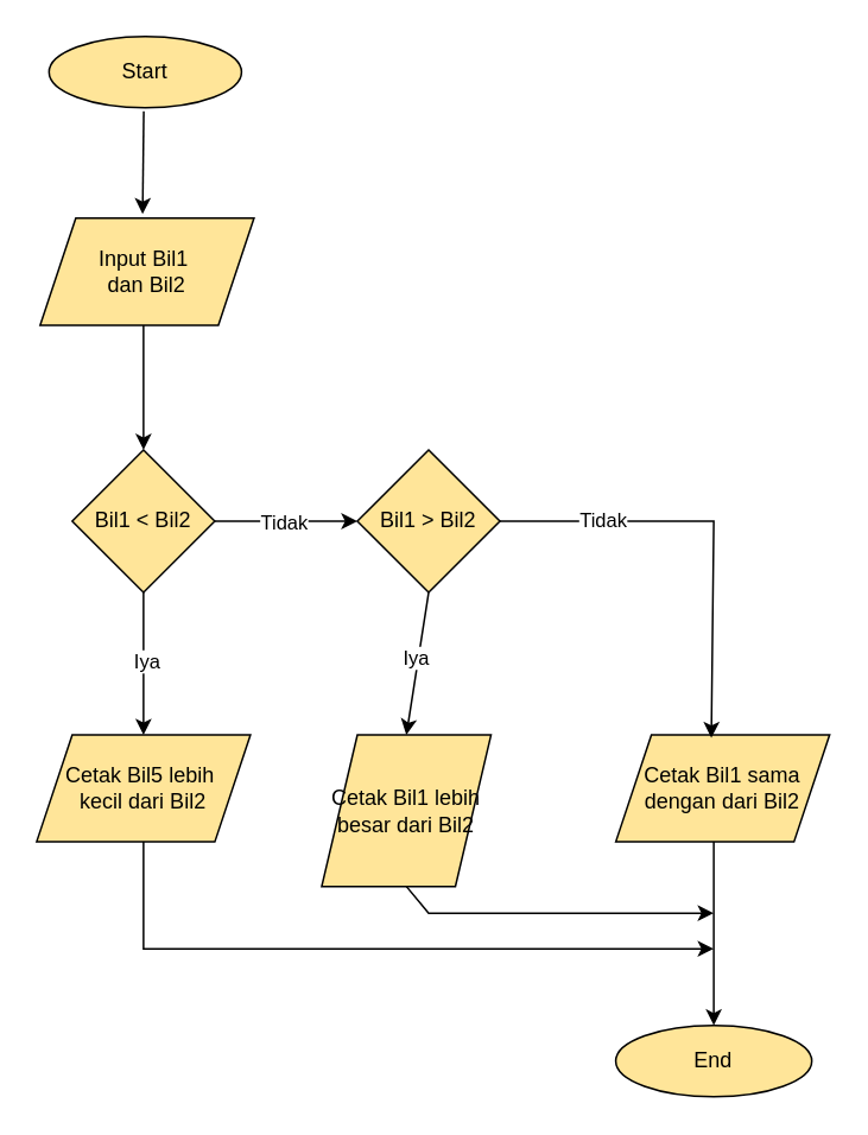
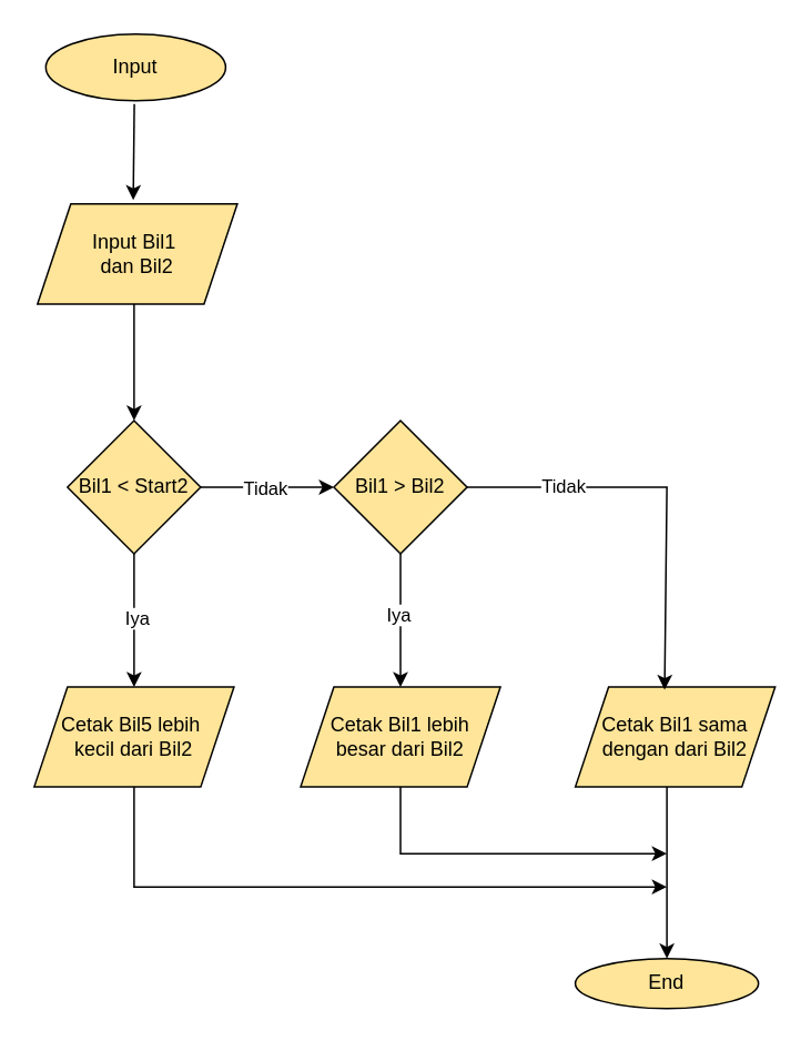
  <mxCell id="0" />
  <mxCell id="1" parent="0" />
  <mxCell id="2" value="Input Bil1&amp;nbsp;&lt;div&gt;dan Bil2&lt;/div&gt;" style="shape=parallelogram;perimeter=parallelogramPerimeter;whiteSpace=wrap;html=1;fixedSize=1;fillColor=#FFE599;" vertex="1" parent="1"><mxGeometry x="22" y="122" width="120" height="60" as="geometry" /></mxCell>
- <mxCell id="3" value="Bil1 &amp;lt; Bil2" style="rhombus;whiteSpace=wrap;html=1;fillColor=#FFE599;" vertex="1" parent="1"><mxGeometry x="40" y="252" width="80" height="80" as="geometry" /></mxCell>
+ <mxCell id="3" value="Bil1 &amp;lt; Start2" style="rhombus;whiteSpace=wrap;html=1;fillColor=#FFE599;" vertex="1" parent="1"><mxGeometry x="40" y="252" width="80" height="80" as="geometry" /></mxCell>
  <mxCell id="4" value="Bil1 &amp;gt; Bil2" style="rhombus;whiteSpace=wrap;html=1;fillColor=#FFE599;" vertex="1" parent="1"><mxGeometry x="200" y="252" width="80" height="80" as="geometry" /></mxCell>
  <mxCell id="5" value="Cetak Bil5&amp;nbsp;&lt;span style=&quot;background-color: initial;&quot;&gt;lebih&amp;nbsp;&lt;/span&gt;&lt;div&gt;&lt;span style=&quot;background-color: initial;&quot;&gt;kecil dari Bil2&lt;/span&gt;&lt;/div&gt;" style="shape=parallelogram;perimeter=parallelogramPerimeter;whiteSpace=wrap;html=1;fixedSize=1;fillColor=#FFE599;" vertex="1" parent="1"><mxGeometry x="20" y="412" width="120" height="60" as="geometry" /></mxCell>
- <mxCell id="6" value="Cetak Bil1&amp;nbsp;&lt;span style=&quot;background-color: initial;&quot;&gt;lebih besar&amp;nbsp;&lt;/span&gt;&lt;span style=&quot;background-color: initial;&quot;&gt;dari Bil2&lt;/span&gt;" style="shape=parallelogram;perimeter=parallelogramPerimeter;whiteSpace=wrap;html=1;fixedSize=1;fillColor=#FFE599;" vertex="1" parent="1"><mxGeometry x="180" y="412" width="95" height="85" as="geometry" /></mxCell>
+ <mxCell id="6" value="Cetak Bil1&amp;nbsp;&lt;span style=&quot;background-color: initial;&quot;&gt;lebih besar&amp;nbsp;&lt;/span&gt;&lt;span style=&quot;background-color: initial;&quot;&gt;dari Bil2&lt;/span&gt;" style="shape=parallelogram;perimeter=parallelogramPerimeter;whiteSpace=wrap;html=1;fixedSize=1;fillColor=#FFE599;" vertex="1" parent="1"><mxGeometry x="180" y="412" width="120" height="60" as="geometry" /></mxCell>
  <mxCell id="7" value="Cetak Bil1 sama dengan&lt;span style=&quot;background-color: initial;&quot;&gt;&amp;nbsp;dari Bil2&lt;/span&gt;" style="shape=parallelogram;perimeter=parallelogramPerimeter;whiteSpace=wrap;html=1;fixedSize=1;fillColor=#FFE599;" vertex="1" parent="1"><mxGeometry x="345" y="412" width="120" height="60" as="geometry" /></mxCell>
- <mxCell id="8" value="End" style="ellipse;whiteSpace=wrap;html=1;fillColor=#FFE599;" vertex="1" parent="1"><mxGeometry x="345" y="575" width="110" height="40" as="geometry" /></mxCell>
+ <mxCell id="8" value="End" style="ellipse;whiteSpace=wrap;html=1;fillColor=#FFE599;" vertex="1" parent="1"><mxGeometry x="345" y="575" width="110" height="30" as="geometry" /></mxCell>
  <mxCell id="9" value="" style="endArrow=classic;html=1;rounded=0;entryX=0.5;entryY=0;entryDx=0;entryDy=0;fillColor=#FFE599;" edge="1" parent="1" target="8"><mxGeometry width="50" height="50" relative="1" as="geometry"><mxPoint x="400" y="472" as="sourcePoint" /><mxPoint x="400" y="562" as="targetPoint" /></mxGeometry></mxCell>
  <mxCell id="10" value="" style="endArrow=classic;html=1;rounded=0;entryX=0.447;entryY=0.028;entryDx=0;entryDy=0;entryPerimeter=0;fillColor=#FFE599;" edge="1" parent="1" target="7"><mxGeometry width="50" height="50" relative="1" as="geometry"><mxPoint x="280" y="292" as="sourcePoint" /><mxPoint x="400" y="402" as="targetPoint" /><Array as="points"><mxPoint x="400" y="292" /></Array></mxGeometry></mxCell>
  <mxCell id="11" value="Tidak" style="edgeLabel;html=1;align=center;verticalAlign=middle;resizable=0;points=[];fillColor=#FFE599;" vertex="1" connectable="0" parent="10"><mxGeometry x="-0.526" y="1" relative="1" as="geometry"><mxPoint as="offset" /></mxGeometry></mxCell>
  <mxCell id="12" value="" style="endArrow=classic;html=1;rounded=0;entryX=0.5;entryY=0;entryDx=0;entryDy=0;fillColor=#FFE599;" edge="1" parent="1" target="6"><mxGeometry width="50" height="50" relative="1" as="geometry"><mxPoint x="240" y="332" as="sourcePoint" /><mxPoint x="290" y="282" as="targetPoint" /></mxGeometry></mxCell>
  <mxCell id="13" value="Iya" style="edgeLabel;html=1;align=center;verticalAlign=middle;resizable=0;points=[];fillColor=#FFE599;" vertex="1" connectable="0" parent="12"><mxGeometry x="-0.092" y="-2" relative="1" as="geometry"><mxPoint as="offset" /></mxGeometry></mxCell>
  <mxCell id="14" value="" style="endArrow=classic;html=1;rounded=0;entryX=0;entryY=0.5;entryDx=0;entryDy=0;fillColor=#FFE599;" edge="1" parent="1" target="4"><mxGeometry width="50" height="50" relative="1" as="geometry"><mxPoint x="120" y="292" as="sourcePoint" /><mxPoint x="170" y="242" as="targetPoint" /></mxGeometry></mxCell>
  <mxCell id="15" value="Tidak" style="edgeLabel;html=1;align=center;verticalAlign=middle;resizable=0;points=[];fillColor=#FFE599;" vertex="1" connectable="0" parent="14"><mxGeometry x="-0.05" relative="1" as="geometry"><mxPoint as="offset" /></mxGeometry></mxCell>
  <mxCell id="16" value="" style="endArrow=classic;html=1;rounded=0;entryX=0.5;entryY=0;entryDx=0;entryDy=0;fillColor=#FFE599;" edge="1" parent="1" target="5"><mxGeometry width="50" height="50" relative="1" as="geometry"><mxPoint x="80" y="332" as="sourcePoint" /><mxPoint x="130" y="282" as="targetPoint" /></mxGeometry></mxCell>
  <mxCell id="17" value="Iya" style="edgeLabel;html=1;align=center;verticalAlign=middle;resizable=0;points=[];fillColor=#FFE599;" vertex="1" connectable="0" parent="16"><mxGeometry x="-0.058" y="1" relative="1" as="geometry"><mxPoint as="offset" /></mxGeometry></mxCell>
  <mxCell id="18" value="" style="endArrow=classic;html=1;rounded=0;entryX=0.5;entryY=0;entryDx=0;entryDy=0;" edge="1" parent="1" target="3"><mxGeometry width="50" height="50" relative="1" as="geometry"><mxPoint x="80" y="182" as="sourcePoint" /><mxPoint x="130" y="132" as="targetPoint" /></mxGeometry></mxCell>
  <mxCell id="19" value="" style="endArrow=classic;html=1;rounded=0;entryX=0.578;entryY=-0.039;entryDx=0;entryDy=0;entryPerimeter=0;" edge="1" parent="1"><mxGeometry width="50" height="50" relative="1" as="geometry"><mxPoint x="80.14" y="62" as="sourcePoint" /><mxPoint x="79.5" y="119.66" as="targetPoint" /></mxGeometry></mxCell>
  <mxCell id="20" style="edgeStyle=orthogonalEdgeStyle;rounded=0;orthogonalLoop=1;jettySize=auto;html=1;exitX=0.5;exitY=1;exitDx=0;exitDy=0;fillColor=#FFE599;" edge="1" parent="1" source="8" target="8"><mxGeometry relative="1" as="geometry" /></mxCell>
  <mxCell id="21" value="" style="endArrow=classic;html=1;rounded=0;exitX=0.5;exitY=1;exitDx=0;exitDy=0;fillColor=#FFE599;" edge="1" parent="1" source="6"><mxGeometry width="50" height="50" relative="1" as="geometry"><mxPoint x="240" y="482" as="sourcePoint" /><mxPoint x="400" y="512" as="targetPoint" /><Array as="points"><mxPoint x="240" y="512" /></Array></mxGeometry></mxCell>
  <mxCell id="22" value="" style="endArrow=classic;html=1;rounded=0;fillColor=#FFE599;" edge="1" parent="1"><mxGeometry width="50" height="50" relative="1" as="geometry"><mxPoint x="80" y="472" as="sourcePoint" /><mxPoint x="400" y="532" as="targetPoint" /><Array as="points"><mxPoint x="80" y="532" /></Array></mxGeometry></mxCell>
- <mxCell id="23" value="Start" style="ellipse;whiteSpace=wrap;html=1;fillColor=#FFE599;" vertex="1" parent="1"><mxGeometry x="27" y="20" width="108" height="40" as="geometry" /></mxCell>
+ <mxCell id="23" value="Input" style="ellipse;whiteSpace=wrap;html=1;fillColor=#FFE599;" vertex="1" parent="1"><mxGeometry x="27" y="20" width="108" height="40" as="geometry" /></mxCell>
